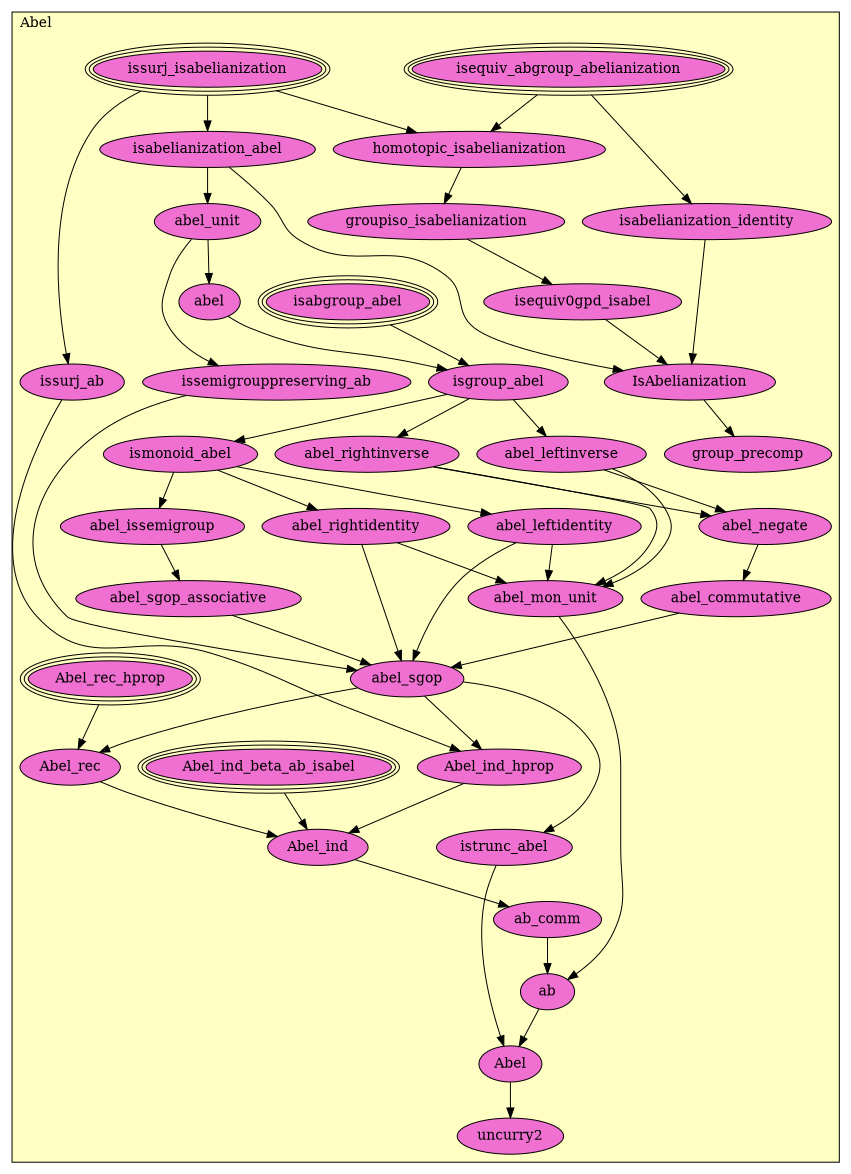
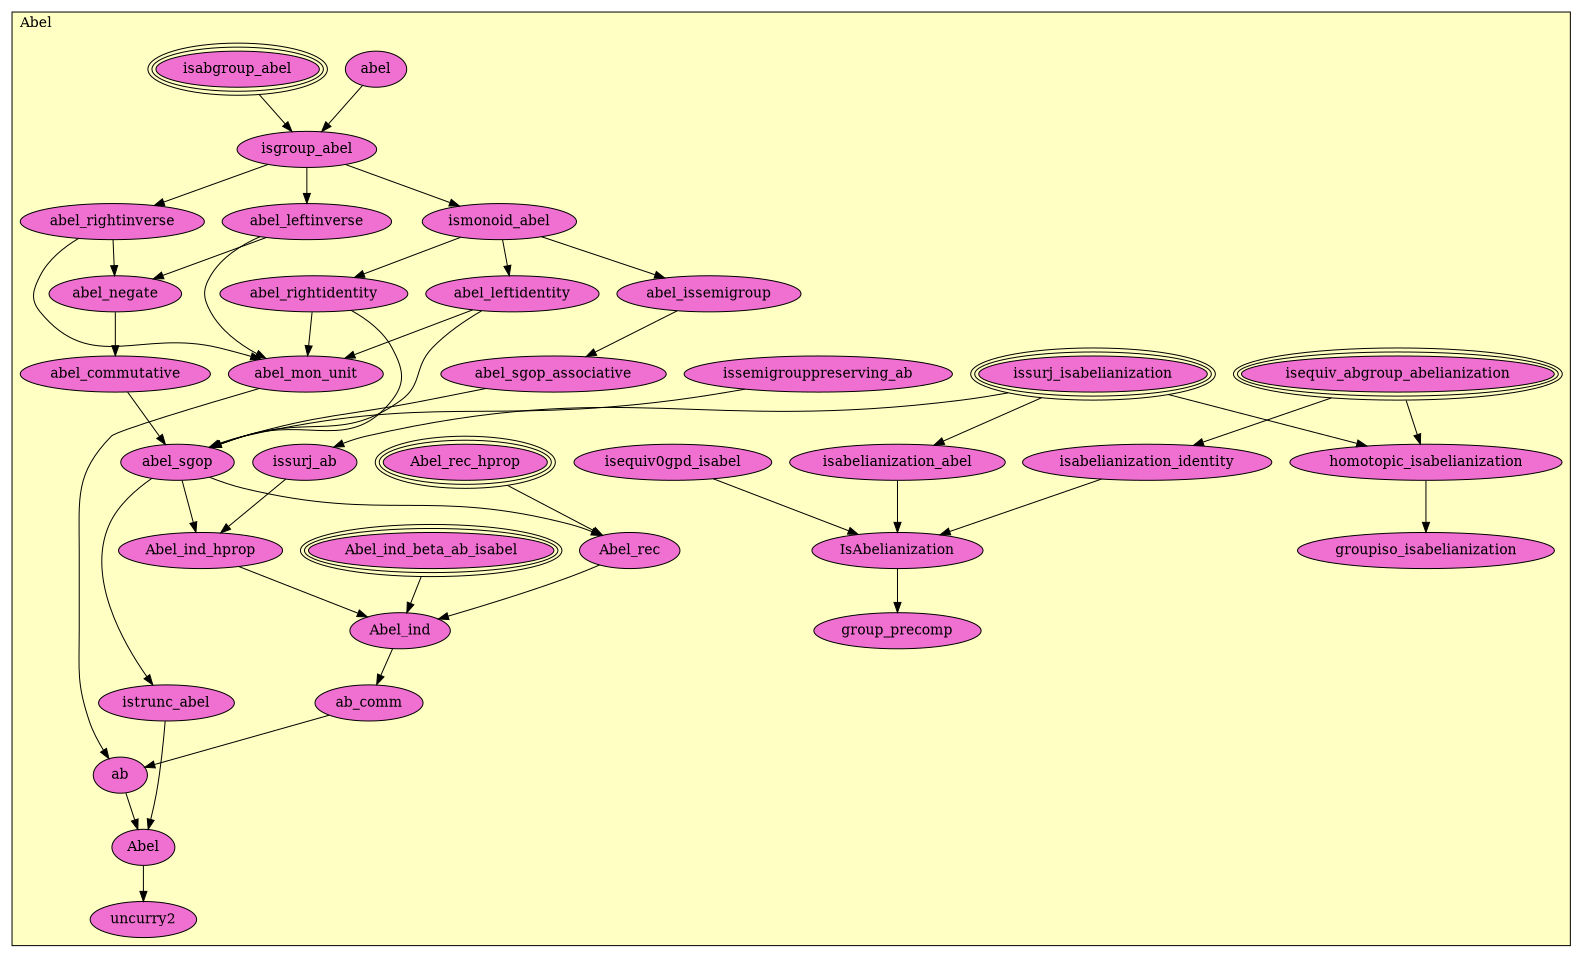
  digraph {
    node [fillcolor="#F070D1" style=filled]
    n1 [label=isequiv_abgroup_abelianization peripheries=3]
    n2 [label=isabelianization_identity]
    n3 [label=issurj_isabelianization peripheries=3]
    n4 [label=homotopic_isabelianization]
    n5 [label=groupiso_isabelianization]
    n6 [label=isabelianization_abel]
-   n7 [label=abel_unit]
    n8 [label=abel]
    n9 [label=issurj_ab]
    n10 [label=issemigrouppreserving_ab]
    n11 [label=isabgroup_abel peripheries=3]
    n12 [label=isgroup_abel]
    n13 [label=abel_rightinverse]
    n14 [label=abel_leftinverse]
    n15 [label=abel_negate]
    n16 [label=abel_commutative]
    n17 [label=ismonoid_abel]
    n18 [label=abel_rightidentity]
    n19 [label=abel_leftidentity]
    n20 [label=abel_mon_unit]
    n21 [label=abel_issemigroup]
    n22 [label=abel_sgop_associative]
    n23 [label=abel_sgop]
    n24 [label=Abel_rec_hprop peripheries=3]
    n25 [label=Abel_ind_hprop]
    n26 [label=Abel_rec]
    n27 [label=Abel_ind_beta_ab_isabel peripheries=3]
    n28 [label=Abel_ind]
    n29 [label=istrunc_abel]
    n30 [label=ab_comm]
    n31 [label=ab]
    n32 [label=Abel]
    n33 [label=uncurry2]
    n34 [label=isequiv0gpd_isabel]
    n35 [label=IsAbelianization]
    n36 [label=group_precomp]
    subgraph cluster_1 {
      fillcolor="#FFFFC3"
      label=Abel
      labeljust=l
      style=filled
      n1
      n2
      n3
      n4
      n5
      n6
-     n7
      n8
      n9
      n10
      n11
      n12
      n13
      n14
      n15
      n16
      n17
      n18
      n19
      n20
      n21
      n22
      n23
      n24
      n25
      n26
      n27
      n28
      n29
      n30
      n31
      n32
      n33
      n34
      n35
      n36
    }
    n1 -> n2
    n1 -> n4
    n2 -> n35
    n3 -> n4
    n3 -> n6
    n3 -> n9
    n4 -> n5
-   n5 -> n34
-   n6 -> n7
    n6 -> n35
-   n7 -> n8
-   n7 -> n10
    n8 -> n12
    n9 -> n25
    n10 -> n23
    n11 -> n12
    n12 -> n13
    n12 -> n14
    n12 -> n17
    n13 -> n15
    n13 -> n20
    n14 -> n15
    n14 -> n20
    n15 -> n16
    n16 -> n23
    n17 -> n18
    n17 -> n19
    n17 -> n21
    n18 -> n20
    n18 -> n23
    n19 -> n20
    n19 -> n23
    n20 -> n31
    n21 -> n22
    n22 -> n23
    n23 -> n25
    n23 -> n26
    n23 -> n29
    n24 -> n26
    n25 -> n28
    n26 -> n28
    n27 -> n28
    n28 -> n30
    n29 -> n32
    n30 -> n31
    n31 -> n32
    n32 -> n33
    n34 -> n35
    n35 -> n36
  }
